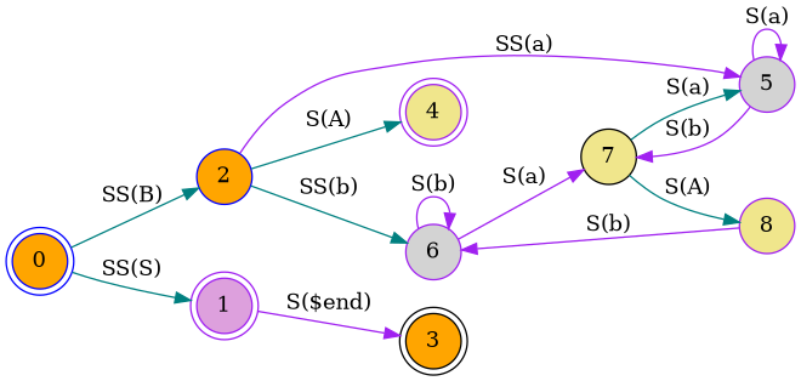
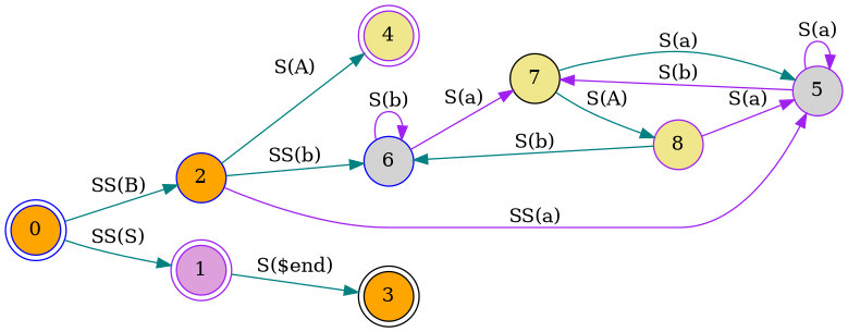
  digraph {
    rankdir=LR
    node [color=purple fillcolor=orange shape=circle style=filled]
    edge [color=purple]
    0 [color=blue shape=doublecircle]
    2 [color=blue]
    1 [fillcolor=plum shape=doublecircle]
    4 [fillcolor=khaki shape=doublecircle]
-   6 [fillcolor=lightgrey]
+   6 [color=blue fillcolor=lightgrey]
    5 [fillcolor=lightgrey]
    3 [color=black shape=doublecircle]
    8 [fillcolor=khaki]
    7 [color=black fillcolor=khaki]
    0 -> 2 [color=teal label="SS(B)"]
    0 -> 1 [color=teal label="SS(S)"]
    2 -> 4 [color=teal label="S(A)"]
    2 -> 6 [color=teal label="SS(b)"]
    2 -> 5 [label="SS(a)"]
-   1 -> 3 [label="S($end)"]
+   1 -> 3 [color=teal label="S($end)"]
    6 -> 6 [label="S(b)"]
    6 -> 7 [label="S(a)"]
    5 -> 5 [label="S(a)"]
    5 -> 7 [label="S(b)"]
-   8 -> 6 [label="S(b)"]
+   8 -> 6 [color=teal label="S(b)"]
+   8 -> 5 [label="S(a)"]
    7 -> 5 [color=teal label="S(a)"]
    7 -> 8 [color=teal label="S(A)"]
  }
